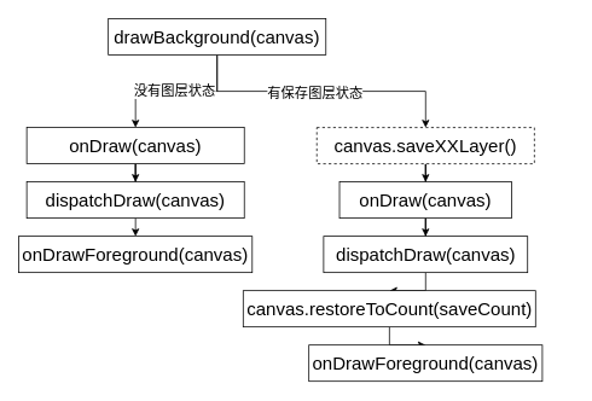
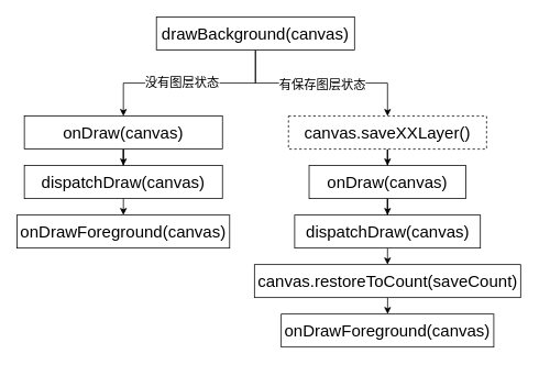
  <mxCell id="0" />
  <mxCell id="1" parent="0" />
  <mxCell id="2" value="" style="edgeStyle=orthogonalEdgeStyle;rounded=0;orthogonalLoop=1;jettySize=auto;html=1;" edge="1" parent="1" source="6" target="8"><mxGeometry relative="1" as="geometry" /></mxCell>
  <mxCell id="3" value="&lt;font style=&quot;font-size: 15px&quot;&gt;没有图层状态&lt;/font&gt;" style="edgeLabel;html=1;align=center;verticalAlign=middle;resizable=0;points=[];" vertex="1" connectable="0" parent="2"><mxGeometry x="0.193" y="-2" relative="1" as="geometry"><mxPoint x="13" as="offset" /></mxGeometry></mxCell>
  <mxCell id="4" style="edgeStyle=orthogonalEdgeStyle;rounded=0;orthogonalLoop=1;jettySize=auto;html=1;entryX=0.5;entryY=0;entryDx=0;entryDy=0;" edge="1" parent="1" source="6" target="13"><mxGeometry relative="1" as="geometry"><mxPoint x="466" y="140" as="targetPoint" /></mxGeometry></mxCell>
  <mxCell id="5" value="&lt;span style=&quot;font-size: 15px&quot;&gt;有保存图层状态&lt;/span&gt;" style="edgeLabel;html=1;align=center;verticalAlign=middle;resizable=0;points=[];" vertex="1" connectable="0" parent="4"><mxGeometry x="-0.21" y="-1" relative="1" as="geometry"><mxPoint x="25" as="offset" /></mxGeometry></mxCell>
- <mxCell id="6" value="&lt;font style=&quot;font-size: 20px&quot;&gt;drawBackground(canvas)&lt;/font&gt;" style="rounded=0;whiteSpace=wrap;html=1;" vertex="1" parent="1"><mxGeometry x="119" y="20" width="240" height="40" as="geometry" /></mxCell>
+ <mxCell id="6" value="&lt;font style=&quot;font-size: 20px&quot;&gt;drawBackground(canvas)&lt;/font&gt;" style="rounded=0;whiteSpace=wrap;html=1;" vertex="1" parent="1"><mxGeometry x="189" y="20" width="240" height="40" as="geometry" /></mxCell>
  <mxCell id="7" value="" style="edgeStyle=orthogonalEdgeStyle;rounded=0;orthogonalLoop=1;jettySize=auto;html=1;" edge="1" parent="1" source="8" target="10"><mxGeometry relative="1" as="geometry" /></mxCell>
  <mxCell id="8" value="&lt;font style=&quot;font-size: 20px&quot;&gt;onDraw(canvas)&lt;/font&gt;" style="rounded=0;whiteSpace=wrap;html=1;" vertex="1" parent="1"><mxGeometry x="29" y="140" width="240" height="40" as="geometry" /></mxCell>
  <mxCell id="9" value="" style="edgeStyle=orthogonalEdgeStyle;rounded=0;orthogonalLoop=1;jettySize=auto;html=1;" edge="1" parent="1" source="10" target="11"><mxGeometry relative="1" as="geometry" /></mxCell>
  <mxCell id="10" value="&lt;font style=&quot;font-size: 20px&quot;&gt;dispatchDraw(canvas)&lt;/font&gt;" style="rounded=0;whiteSpace=wrap;html=1;" vertex="1" parent="1"><mxGeometry x="29" y="200" width="240" height="40" as="geometry" /></mxCell>
  <mxCell id="11" value="&lt;font style=&quot;font-size: 20px&quot;&gt;onDrawForeground(canvas)&lt;/font&gt;" style="rounded=0;whiteSpace=wrap;html=1;" vertex="1" parent="1"><mxGeometry x="20.25" y="260" width="257.5" height="40" as="geometry" /></mxCell>
  <mxCell id="12" value="" style="edgeStyle=orthogonalEdgeStyle;rounded=0;orthogonalLoop=1;jettySize=auto;html=1;" edge="1" parent="1" source="13" target="15"><mxGeometry relative="1" as="geometry" /></mxCell>
  <mxCell id="13" value="&lt;font style=&quot;font-size: 20px&quot;&gt;canvas.saveXXLayer()&lt;/font&gt;" style="rounded=0;whiteSpace=wrap;html=1;dashed=1;" vertex="1" parent="1"><mxGeometry x="349" y="140" width="240" height="40" as="geometry" /></mxCell>
  <mxCell id="14" value="" style="edgeStyle=orthogonalEdgeStyle;rounded=0;orthogonalLoop=1;jettySize=auto;html=1;" edge="1" parent="1" source="15" target="17"><mxGeometry relative="1" as="geometry" /></mxCell>
  <mxCell id="15" value="&lt;font style=&quot;font-size: 20px&quot;&gt;onDraw(canvas)&lt;/font&gt;" style="rounded=0;whiteSpace=wrap;html=1;" vertex="1" parent="1"><mxGeometry x="374" y="200" width="190" height="40" as="geometry" /></mxCell>
  <mxCell id="16" value="" style="edgeStyle=orthogonalEdgeStyle;rounded=0;orthogonalLoop=1;jettySize=auto;html=1;" edge="1" parent="1" source="17" target="19"><mxGeometry relative="1" as="geometry" /></mxCell>
  <mxCell id="17" value="&lt;span style=&quot;font-size: 20px&quot;&gt;dispatchDraw(canvas)&lt;/span&gt;" style="rounded=0;whiteSpace=wrap;html=1;" vertex="1" parent="1"><mxGeometry x="356.5" y="260" width="225" height="40" as="geometry" /></mxCell>
  <mxCell id="18" value="" style="edgeStyle=orthogonalEdgeStyle;rounded=0;orthogonalLoop=1;jettySize=auto;html=1;entryX=0.5;entryY=0;entryDx=0;entryDy=0;" edge="1" parent="1" source="19" target="20"><mxGeometry relative="1" as="geometry"><mxPoint x="469" y="440" as="targetPoint" /></mxGeometry></mxCell>
- <mxCell id="19" value="&lt;span style=&quot;font-size: 20px&quot;&gt;canvas.restoreToCount(saveCount)&lt;/span&gt;" style="rounded=0;whiteSpace=wrap;html=1;" vertex="1" parent="1"><mxGeometry x="267.75" y="320" width="322.5" height="40" as="geometry" /></mxCell>
+ <mxCell id="19" value="&lt;span style=&quot;font-size: 20px&quot;&gt;canvas.restoreToCount(saveCount)&lt;/span&gt;" style="rounded=0;whiteSpace=wrap;html=1;" vertex="1" parent="1"><mxGeometry x="307.75" y="320" width="322.5" height="40" as="geometry" /></mxCell>
  <mxCell id="20" value="&lt;font style=&quot;font-size: 20px&quot;&gt;onDrawForeground(canvas)&lt;/font&gt;" style="rounded=0;whiteSpace=wrap;html=1;" vertex="1" parent="1"><mxGeometry x="340.25" y="380" width="257.5" height="40" as="geometry" /></mxCell>
